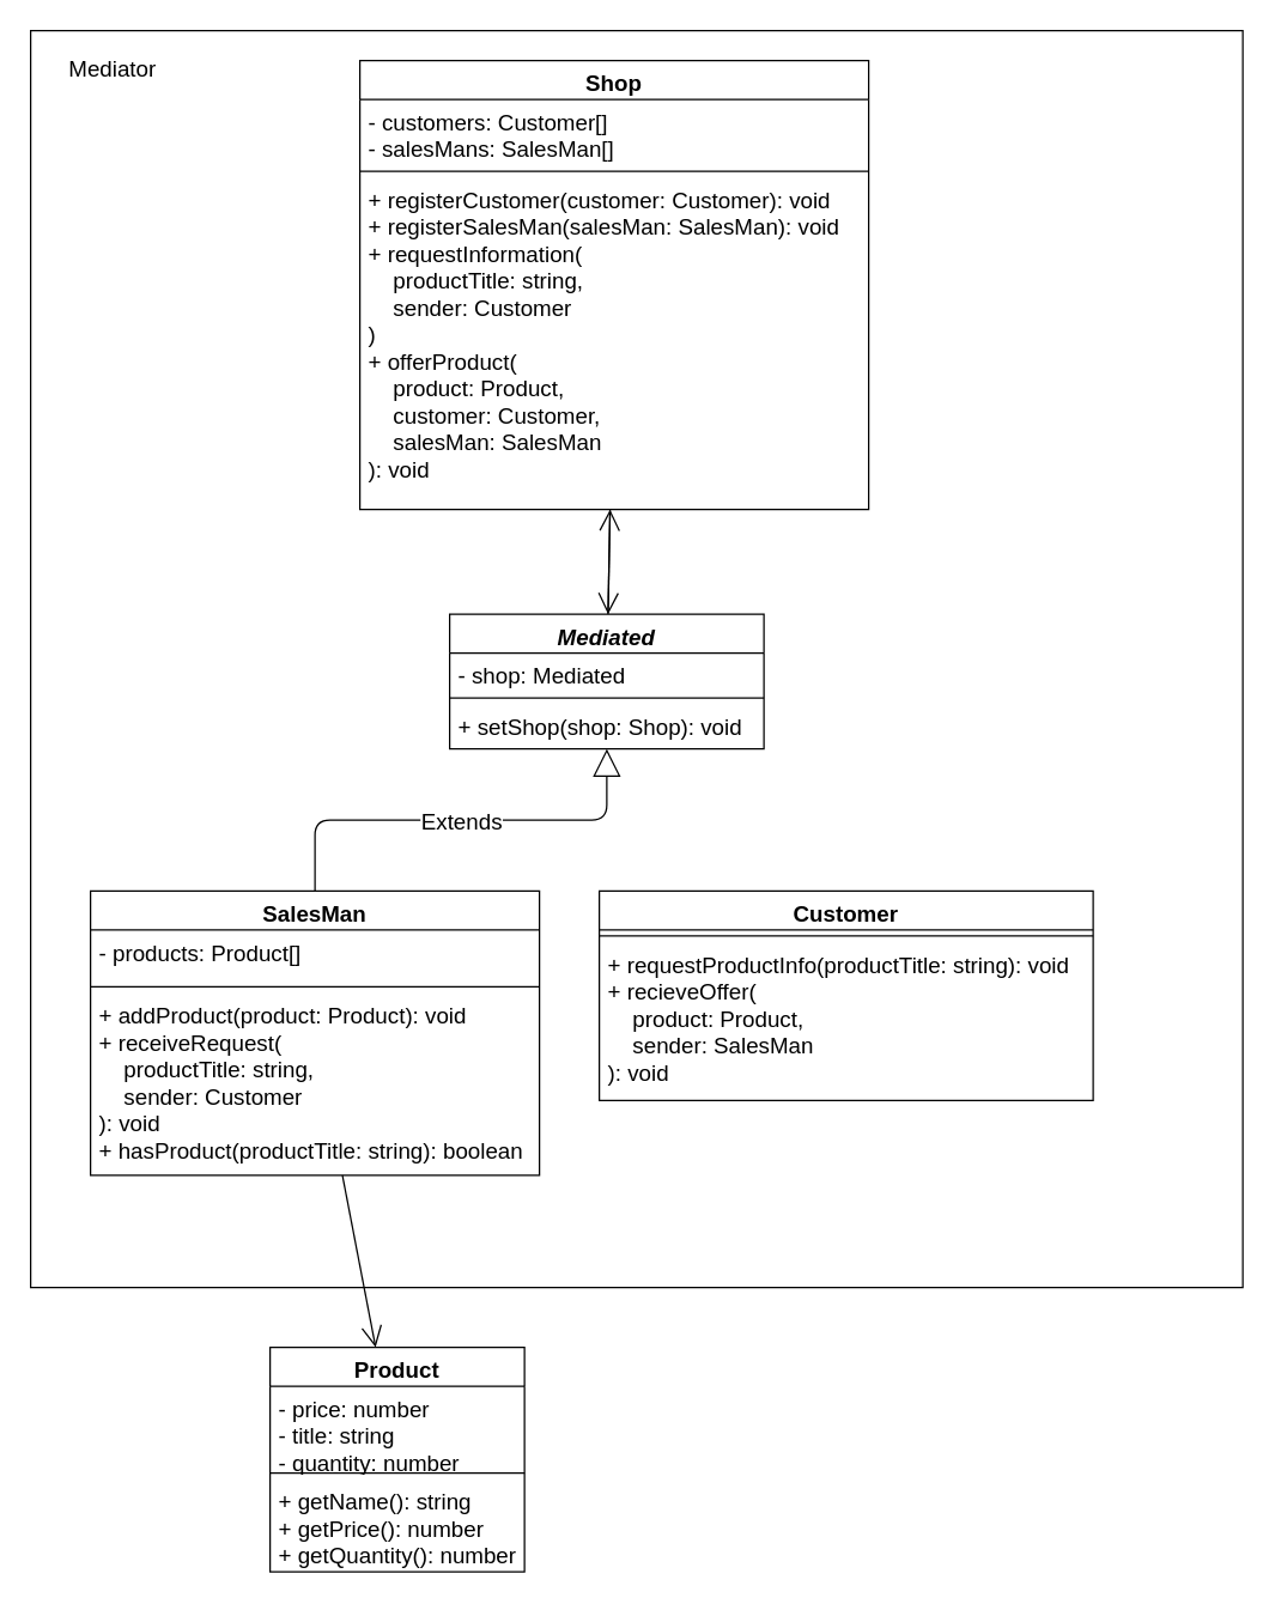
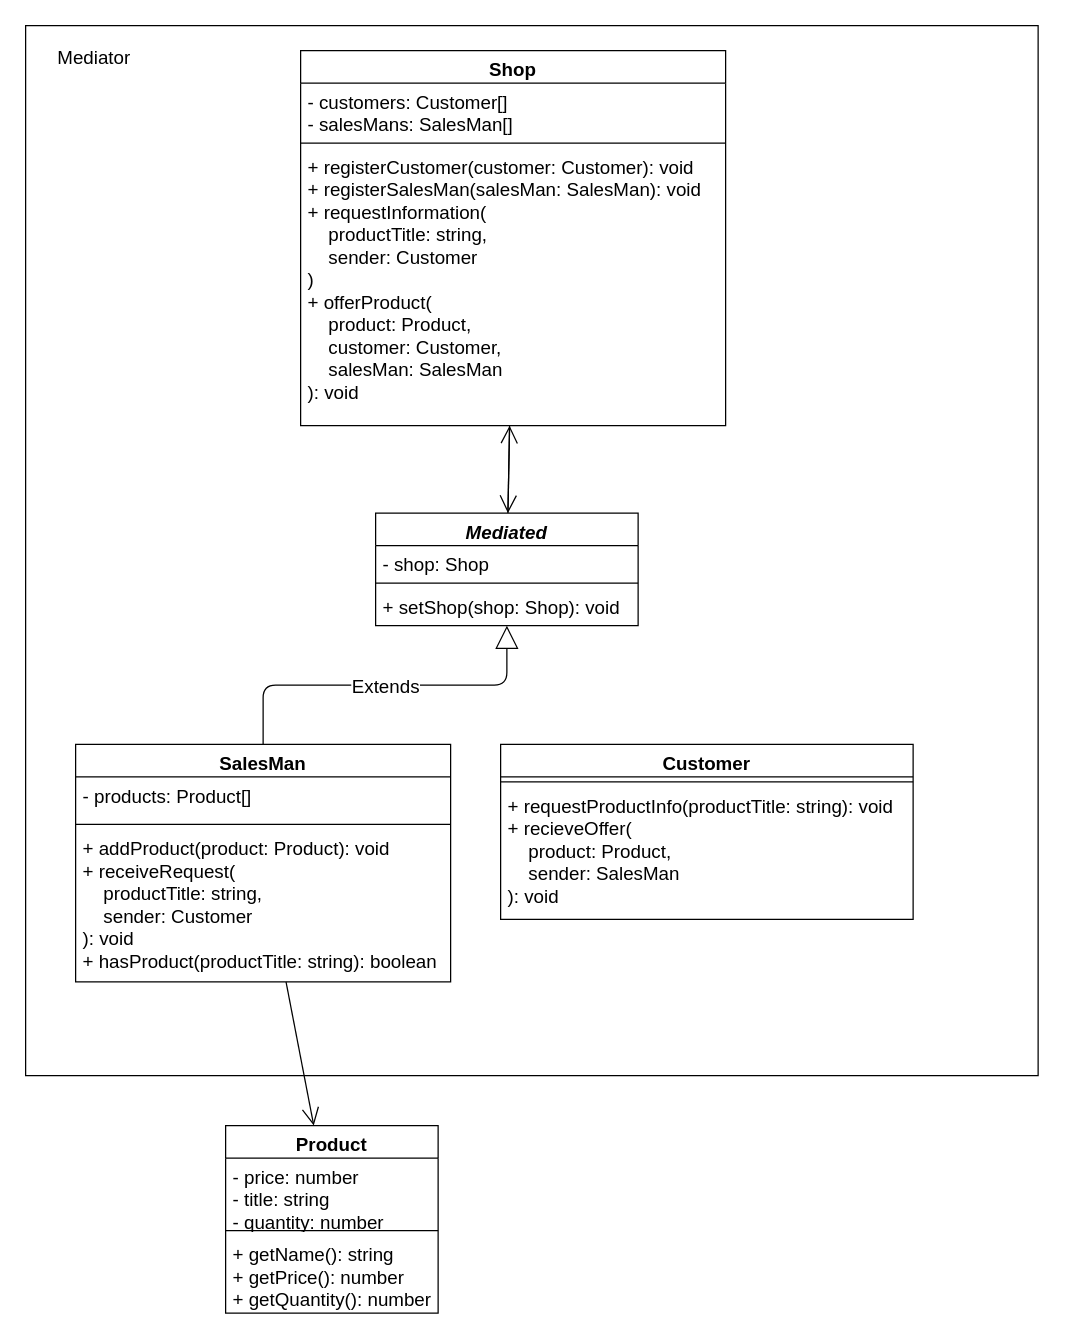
  <mxCell id="0" />
  <mxCell id="1" parent="0" />
  <mxCell id="2" value="" style="rounded=0;whiteSpace=wrap;html=1;" vertex="1" parent="1"><mxGeometry x="20" y="20" width="810" height="840" as="geometry" /></mxCell>
  <mxCell id="3" value="&lt;font style=&quot;font-size: 15px;&quot;&gt;Mediator&lt;/font&gt;" style="text;html=1;strokeColor=none;fillColor=none;align=center;verticalAlign=middle;whiteSpace=wrap;rounded=0;" vertex="1" parent="1"><mxGeometry x="25" y="30" width="100" height="30" as="geometry" /></mxCell>
  <mxCell id="4" value="Product" style="swimlane;fontStyle=1;align=center;verticalAlign=top;childLayout=stackLayout;horizontal=1;startSize=26;horizontalStack=0;resizeParent=1;resizeParentMax=0;resizeLast=0;collapsible=1;marginBottom=0;fontSize=15;" vertex="1" parent="1"><mxGeometry x="180" y="900" width="170" height="150" as="geometry" /></mxCell>
  <mxCell id="5" value="- price: number&#10;- title: string&#10;- quantity: number" style="text;strokeColor=none;fillColor=none;align=left;verticalAlign=top;spacingLeft=4;spacingRight=4;overflow=hidden;rotatable=0;points=[[0,0.5],[1,0.5]];portConstraint=eastwest;fontSize=15;" vertex="1" parent="4"><mxGeometry y="26" width="170" height="54" as="geometry" /></mxCell>
  <mxCell id="6" value="" style="line;strokeWidth=1;fillColor=none;align=left;verticalAlign=middle;spacingTop=-1;spacingLeft=3;spacingRight=3;rotatable=0;labelPosition=right;points=[];portConstraint=eastwest;strokeColor=inherit;fontSize=15;" vertex="1" parent="4"><mxGeometry y="80" width="170" height="8" as="geometry" /></mxCell>
  <mxCell id="7" value="+ getName(): string&#10;+ getPrice(): number&#10;+ getQuantity(): number" style="text;strokeColor=none;fillColor=none;align=left;verticalAlign=top;spacingLeft=4;spacingRight=4;overflow=hidden;rotatable=0;points=[[0,0.5],[1,0.5]];portConstraint=eastwest;fontSize=15;" vertex="1" parent="4"><mxGeometry y="88" width="170" height="62" as="geometry" /></mxCell>
  <mxCell id="8" value="SalesMan" style="swimlane;fontStyle=1;align=center;verticalAlign=top;childLayout=stackLayout;horizontal=1;startSize=26;horizontalStack=0;resizeParent=1;resizeParentMax=0;resizeLast=0;collapsible=1;marginBottom=0;fontSize=15;" vertex="1" parent="1"><mxGeometry x="60" y="595" width="300" height="190" as="geometry" /></mxCell>
  <mxCell id="9" value="- products: Product[]" style="text;strokeColor=none;fillColor=none;align=left;verticalAlign=top;spacingLeft=4;spacingRight=4;overflow=hidden;rotatable=0;points=[[0,0.5],[1,0.5]];portConstraint=eastwest;fontSize=15;" vertex="1" parent="8"><mxGeometry y="26" width="300" height="34" as="geometry" /></mxCell>
  <mxCell id="10" value="" style="line;strokeWidth=1;fillColor=none;align=left;verticalAlign=middle;spacingTop=-1;spacingLeft=3;spacingRight=3;rotatable=0;labelPosition=right;points=[];portConstraint=eastwest;strokeColor=inherit;fontSize=15;" vertex="1" parent="8"><mxGeometry y="60" width="300" height="8" as="geometry" /></mxCell>
  <mxCell id="11" value="+ addProduct(product: Product): void&#10;+ receiveRequest(&#10;    productTitle: string,&#10;    sender: Customer&#10;): void&#10;+ hasProduct(productTitle: string): boolean" style="text;strokeColor=none;fillColor=none;align=left;verticalAlign=top;spacingLeft=4;spacingRight=4;overflow=hidden;rotatable=0;points=[[0,0.5],[1,0.5]];portConstraint=eastwest;fontSize=15;" vertex="1" parent="8"><mxGeometry y="68" width="300" height="122" as="geometry" /></mxCell>
  <mxCell id="12" value="" style="endArrow=open;endFill=1;endSize=12;html=1;fontSize=15;" edge="1" parent="1" source="8" target="4"><mxGeometry width="160" relative="1" as="geometry"><mxPoint x="370" y="430" as="sourcePoint" /><mxPoint x="530" y="430" as="targetPoint" /></mxGeometry></mxCell>
  <mxCell id="13" value="Customer" style="swimlane;fontStyle=1;align=center;verticalAlign=top;childLayout=stackLayout;horizontal=1;startSize=26;horizontalStack=0;resizeParent=1;resizeParentMax=0;resizeLast=0;collapsible=1;marginBottom=0;fontSize=15;" vertex="1" parent="1"><mxGeometry x="400" y="595" width="330" height="140" as="geometry" /></mxCell>
  <mxCell id="14" value="" style="line;strokeWidth=1;fillColor=none;align=left;verticalAlign=middle;spacingTop=-1;spacingLeft=3;spacingRight=3;rotatable=0;labelPosition=right;points=[];portConstraint=eastwest;strokeColor=inherit;fontSize=15;" vertex="1" parent="13"><mxGeometry y="26" width="330" height="8" as="geometry" /></mxCell>
  <mxCell id="15" value="+ requestProductInfo(productTitle: string): void&#10;+ recieveOffer(&#10;    product: Product, &#10;    sender: SalesMan&#10;): void" style="text;strokeColor=none;fillColor=none;align=left;verticalAlign=top;spacingLeft=4;spacingRight=4;overflow=hidden;rotatable=0;points=[[0,0.5],[1,0.5]];portConstraint=eastwest;fontSize=15;" vertex="1" parent="13"><mxGeometry y="34" width="330" height="106" as="geometry" /></mxCell>
  <mxCell id="16" value="Shop" style="swimlane;fontStyle=1;align=center;verticalAlign=top;childLayout=stackLayout;horizontal=1;startSize=26;horizontalStack=0;resizeParent=1;resizeParentMax=0;resizeLast=0;collapsible=1;marginBottom=0;fontSize=15;" vertex="1" parent="1"><mxGeometry x="240" y="40" width="340" height="300" as="geometry" /></mxCell>
  <mxCell id="17" value="- customers: Customer[]&#10;- salesMans: SalesMan[]" style="text;strokeColor=none;fillColor=none;align=left;verticalAlign=top;spacingLeft=4;spacingRight=4;overflow=hidden;rotatable=0;points=[[0,0.5],[1,0.5]];portConstraint=eastwest;fontSize=15;" vertex="1" parent="16"><mxGeometry y="26" width="340" height="44" as="geometry" /></mxCell>
  <mxCell id="18" value="" style="line;strokeWidth=1;fillColor=none;align=left;verticalAlign=middle;spacingTop=-1;spacingLeft=3;spacingRight=3;rotatable=0;labelPosition=right;points=[];portConstraint=eastwest;strokeColor=inherit;fontSize=15;" vertex="1" parent="16"><mxGeometry y="70" width="340" height="8" as="geometry" /></mxCell>
  <mxCell id="19" value="+ registerCustomer(customer: Customer): void&#10;+ registerSalesMan(salesMan: SalesMan): void&#10;+ requestInformation(&#10;    productTitle: string,&#10;    sender: Customer&#10;)&#10;+ offerProduct(&#10;    product: Product,&#10;    customer: Customer,&#10;    salesMan: SalesMan&#10;): void" style="text;strokeColor=none;fillColor=none;align=left;verticalAlign=top;spacingLeft=4;spacingRight=4;overflow=hidden;rotatable=0;points=[[0,0.5],[1,0.5]];portConstraint=eastwest;fontSize=15;" vertex="1" parent="16"><mxGeometry y="78" width="340" height="222" as="geometry" /></mxCell>
  <mxCell id="20" value="" style="endArrow=open;endFill=1;endSize=12;html=1;fontSize=15;" edge="1" parent="1" source="22" target="16"><mxGeometry width="160" relative="1" as="geometry"><mxPoint x="253" y="595" as="sourcePoint" /><mxPoint x="530" y="430" as="targetPoint" /></mxGeometry></mxCell>
  <mxCell id="21" value="" style="endArrow=open;endFill=1;endSize=12;html=1;fontSize=15;" edge="1" parent="1" source="16" target="22"><mxGeometry width="160" relative="1" as="geometry"><mxPoint x="286.94" y="270" as="sourcePoint" /><mxPoint x="253" y="595" as="targetPoint" /></mxGeometry></mxCell>
  <mxCell id="22" value="Mediated" style="swimlane;fontStyle=3;align=center;verticalAlign=top;childLayout=stackLayout;horizontal=1;startSize=26;horizontalStack=0;resizeParent=1;resizeParentMax=0;resizeLast=0;collapsible=1;marginBottom=0;fontSize=15;" vertex="1" parent="1"><mxGeometry x="300" y="410" width="210" height="90" as="geometry" /></mxCell>
- <mxCell id="23" value="- shop: Mediated&#10;" style="text;strokeColor=none;fillColor=none;align=left;verticalAlign=top;spacingLeft=4;spacingRight=4;overflow=hidden;rotatable=0;points=[[0,0.5],[1,0.5]];portConstraint=eastwest;fontSize=15;" vertex="1" parent="22"><mxGeometry y="26" width="210" height="26" as="geometry" /></mxCell>
+ <mxCell id="23" value="- shop: Shop&#10;" style="text;strokeColor=none;fillColor=none;align=left;verticalAlign=top;spacingLeft=4;spacingRight=4;overflow=hidden;rotatable=0;points=[[0,0.5],[1,0.5]];portConstraint=eastwest;fontSize=15;" vertex="1" parent="22"><mxGeometry y="26" width="210" height="26" as="geometry" /></mxCell>
  <mxCell id="24" value="" style="line;strokeWidth=1;fillColor=none;align=left;verticalAlign=middle;spacingTop=-1;spacingLeft=3;spacingRight=3;rotatable=0;labelPosition=right;points=[];portConstraint=eastwest;strokeColor=inherit;fontSize=15;" vertex="1" parent="22"><mxGeometry y="52" width="210" height="8" as="geometry" /></mxCell>
  <mxCell id="25" value="+ setShop(shop: Shop): void" style="text;strokeColor=none;fillColor=none;align=left;verticalAlign=top;spacingLeft=4;spacingRight=4;overflow=hidden;rotatable=0;points=[[0,0.5],[1,0.5]];portConstraint=eastwest;fontSize=15;" vertex="1" parent="22"><mxGeometry y="60" width="210" height="30" as="geometry" /></mxCell>
  <mxCell id="26" value="Extends" style="endArrow=block;endSize=16;endFill=0;html=1;fontSize=15;edgeStyle=orthogonalEdgeStyle;" edge="1" parent="1" source="8" target="22"><mxGeometry width="160" relative="1" as="geometry"><mxPoint x="370" y="740" as="sourcePoint" /><mxPoint x="530" y="740" as="targetPoint" /></mxGeometry></mxCell>
